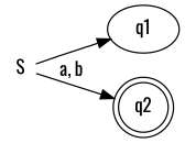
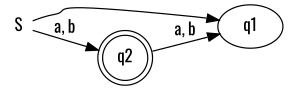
  digraph {
    fontname=Oswald
    rankdir=LR
    node [fontname=Oswald]
    edge [fontname=Oswald]
    S [height=.0 shape=none width=.0]
    n2 [label=q1]
    n3 [label=q2 shape=doublecircle]
    S -> n2
    S -> n3 [label="a, b"]
+   n3 -> n2 [label="a, b"]
  }
